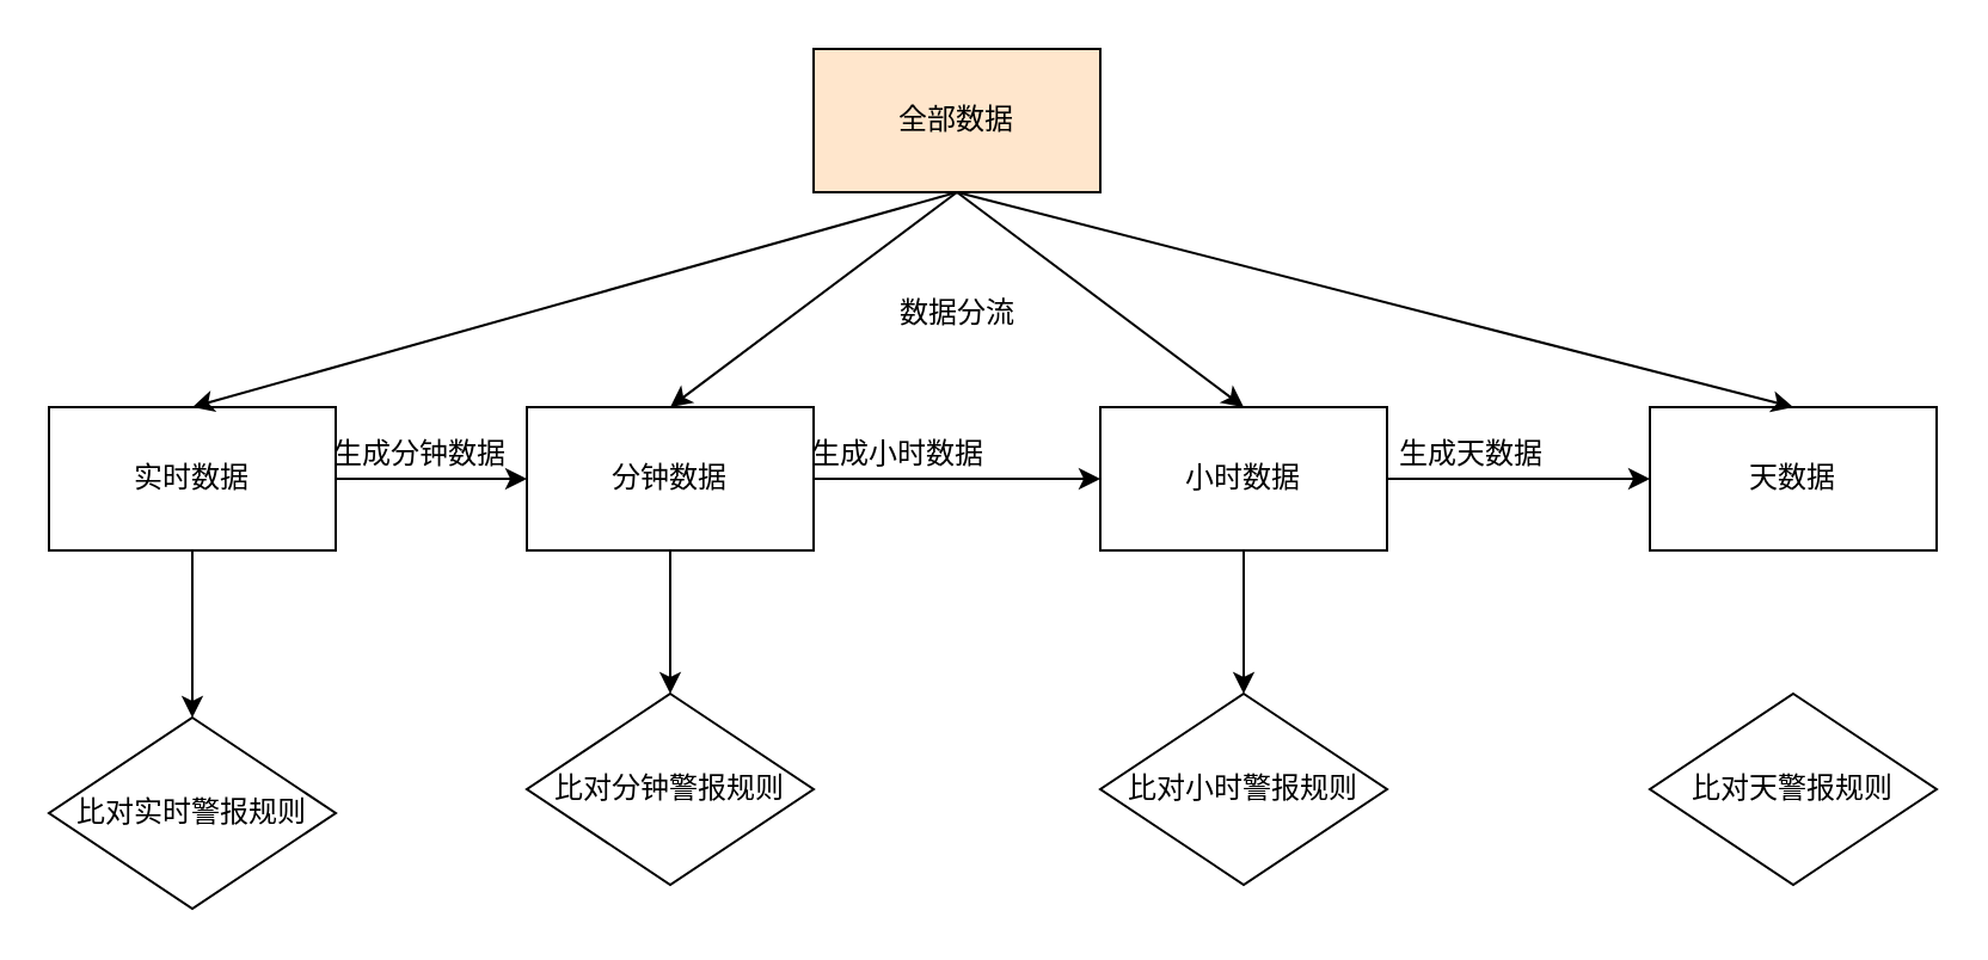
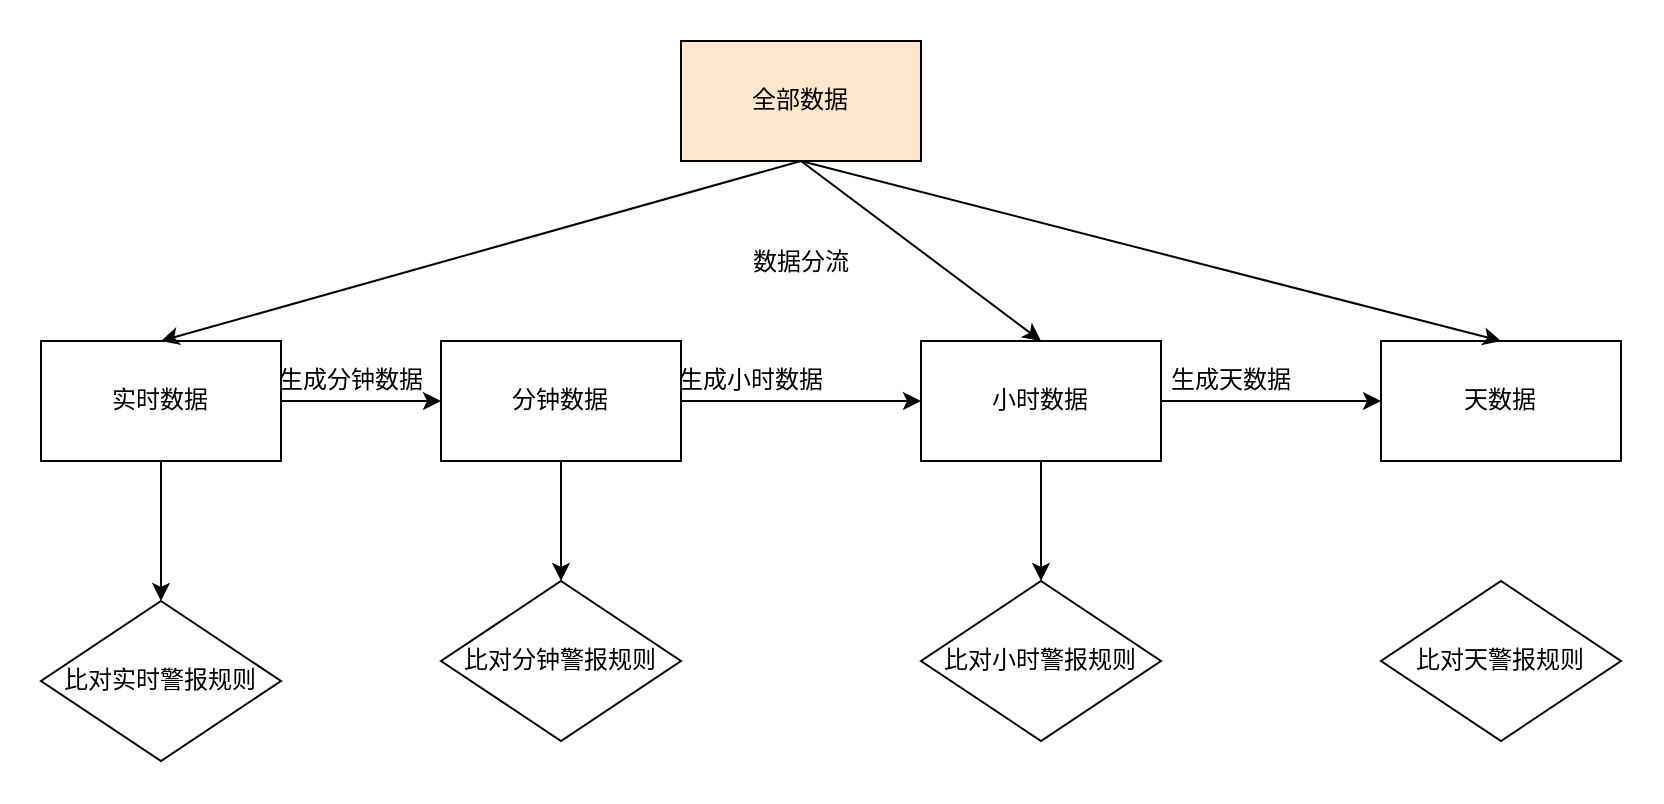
  <mxCell id="0" />
  <mxCell id="1" parent="0" />
  <mxCell id="2" value="全部数据" style="rounded=0;whiteSpace=wrap;html=1;fillColor=#ffe6cc;" vertex="1" parent="1"><mxGeometry x="340" y="20" width="120" height="60" as="geometry" /></mxCell>
  <mxCell id="3" style="edgeStyle=orthogonalEdgeStyle;rounded=0;orthogonalLoop=1;jettySize=auto;html=1;entryX=0;entryY=0.5;entryDx=0;entryDy=0;" edge="1" parent="1" source="5" target="8"><mxGeometry relative="1" as="geometry" /></mxCell>
  <mxCell id="4" style="edgeStyle=orthogonalEdgeStyle;rounded=0;orthogonalLoop=1;jettySize=auto;html=1;" edge="1" parent="1" source="5" target="21"><mxGeometry relative="1" as="geometry"><mxPoint x="80" y="330" as="targetPoint" /></mxGeometry></mxCell>
  <mxCell id="5" value="实时数据" style="rounded=0;whiteSpace=wrap;html=1;" vertex="1" parent="1"><mxGeometry x="20" y="170" width="120" height="60" as="geometry" /></mxCell>
  <mxCell id="6" style="edgeStyle=orthogonalEdgeStyle;rounded=0;orthogonalLoop=1;jettySize=auto;html=1;" edge="1" parent="1" source="8" target="12"><mxGeometry relative="1" as="geometry" /></mxCell>
  <mxCell id="7" style="edgeStyle=orthogonalEdgeStyle;rounded=0;orthogonalLoop=1;jettySize=auto;html=1;entryX=0.5;entryY=0;entryDx=0;entryDy=0;" edge="1" parent="1" source="8" target="22"><mxGeometry relative="1" as="geometry" /></mxCell>
  <mxCell id="8" value="分钟数据" style="rounded=0;whiteSpace=wrap;html=1;" vertex="1" parent="1"><mxGeometry x="220" y="170" width="120" height="60" as="geometry" /></mxCell>
  <mxCell id="9" value="天数据" style="rounded=0;whiteSpace=wrap;html=1;" vertex="1" parent="1"><mxGeometry x="690" y="170" width="120" height="60" as="geometry" /></mxCell>
  <mxCell id="10" style="edgeStyle=orthogonalEdgeStyle;rounded=0;orthogonalLoop=1;jettySize=auto;html=1;entryX=0;entryY=0.5;entryDx=0;entryDy=0;" edge="1" parent="1" source="12" target="9"><mxGeometry relative="1" as="geometry" /></mxCell>
  <mxCell id="11" style="edgeStyle=orthogonalEdgeStyle;rounded=0;orthogonalLoop=1;jettySize=auto;html=1;" edge="1" parent="1" source="12" target="23"><mxGeometry relative="1" as="geometry" /></mxCell>
  <mxCell id="12" value="小时数据" style="rounded=0;whiteSpace=wrap;html=1;" vertex="1" parent="1"><mxGeometry x="460" y="170" width="120" height="60" as="geometry" /></mxCell>
- <mxCell id="13" value="" style="endArrow=classic;html=1;exitX=0.5;exitY=1;exitDx=0;exitDy=0;entryX=0.5;entryY=0;entryDx=0;entryDy=0;" edge="1" parent="1" source="2" target="8"><mxGeometry width="50" height="50" relative="1" as="geometry"><mxPoint x="390" y="330" as="sourcePoint" /><mxPoint x="440" y="280" as="targetPoint" /></mxGeometry></mxCell>
  <mxCell id="14" value="" style="endArrow=classic;html=1;entryX=0.5;entryY=0;entryDx=0;entryDy=0;" edge="1" parent="1" target="12"><mxGeometry width="50" height="50" relative="1" as="geometry"><mxPoint x="400" y="80" as="sourcePoint" /><mxPoint x="440" y="280" as="targetPoint" /></mxGeometry></mxCell>
  <mxCell id="15" value="" style="endArrow=classic;html=1;exitX=0.5;exitY=1;exitDx=0;exitDy=0;entryX=0.5;entryY=0;entryDx=0;entryDy=0;" edge="1" parent="1" source="2" target="9"><mxGeometry width="50" height="50" relative="1" as="geometry"><mxPoint x="390" y="330" as="sourcePoint" /><mxPoint x="440" y="280" as="targetPoint" /></mxGeometry></mxCell>
  <mxCell id="16" value="" style="endArrow=classic;html=1;entryX=0.5;entryY=0;entryDx=0;entryDy=0;" edge="1" parent="1" target="5"><mxGeometry width="50" height="50" relative="1" as="geometry"><mxPoint x="400" y="80" as="sourcePoint" /><mxPoint x="700" y="180" as="targetPoint" /></mxGeometry></mxCell>
  <mxCell id="17" value="数据分流" style="text;html=1;align=center;verticalAlign=middle;resizable=0;points=[];autosize=1;" vertex="1" parent="1"><mxGeometry x="370" y="121" width="60" height="20" as="geometry" /></mxCell>
  <mxCell id="18" value="生成分钟数据" style="text;html=1;align=center;verticalAlign=middle;resizable=0;points=[];autosize=1;" vertex="1" parent="1"><mxGeometry x="130" y="180" width="90" height="20" as="geometry" /></mxCell>
  <mxCell id="19" value="生成小时数据" style="text;html=1;align=center;verticalAlign=middle;resizable=0;points=[];autosize=1;" vertex="1" parent="1"><mxGeometry x="330" y="180" width="90" height="20" as="geometry" /></mxCell>
  <mxCell id="20" value="生成天数据" style="text;html=1;align=center;verticalAlign=middle;resizable=0;points=[];autosize=1;" vertex="1" parent="1"><mxGeometry x="575" y="180" width="80" height="20" as="geometry" /></mxCell>
  <mxCell id="21" value="比对实时警报规则" style="rhombus;whiteSpace=wrap;html=1;" vertex="1" parent="1"><mxGeometry x="20" y="300" width="120" height="80" as="geometry" /></mxCell>
  <mxCell id="22" value="比对分钟警报规则" style="rhombus;whiteSpace=wrap;html=1;" vertex="1" parent="1"><mxGeometry x="220" y="290" width="120" height="80" as="geometry" /></mxCell>
  <mxCell id="23" value="比对小时警报规则" style="rhombus;whiteSpace=wrap;html=1;" vertex="1" parent="1"><mxGeometry x="460" y="290" width="120" height="80" as="geometry" /></mxCell>
  <mxCell id="24" value="比对天警报规则" style="rhombus;whiteSpace=wrap;html=1;" vertex="1" parent="1"><mxGeometry x="690" y="290" width="120" height="80" as="geometry" /></mxCell>
